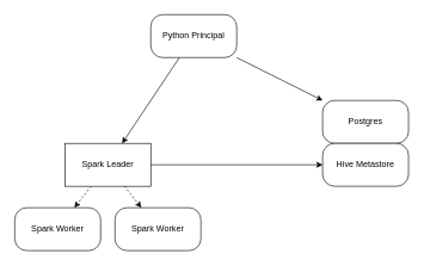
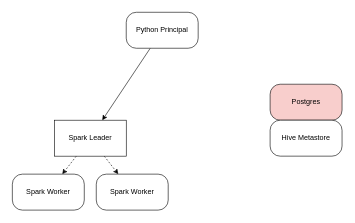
  <mxCell id="0" />
  <mxCell id="1" parent="0" />
  <mxCell id="2" value="" style="html=1;" edge="1" parent="1" source="4" target="8"><mxGeometry relative="1" as="geometry" /></mxCell>
- <mxCell id="3" style="edgeStyle=none;html=1;" edge="1" parent="1" source="4" target="11"><mxGeometry relative="1" as="geometry" /></mxCell>
  <mxCell id="4" value="Python Principal" style="rounded=1;whiteSpace=wrap;html=1;arcSize=28;" vertex="1" parent="1"><mxGeometry x="210" y="20" width="120" height="60" as="geometry" /></mxCell>
  <mxCell id="5" value="" style="edgeStyle=none;html=1;dashed=1;" edge="1" parent="1" source="8" target="9"><mxGeometry relative="1" as="geometry" /></mxCell>
  <mxCell id="6" value="" style="edgeStyle=none;html=1;dashed=1;" edge="1" parent="1" source="8" target="10"><mxGeometry relative="1" as="geometry" /></mxCell>
- <mxCell id="7" style="edgeStyle=none;html=1;" edge="1" parent="1" source="8" target="12"><mxGeometry relative="1" as="geometry" /></mxCell>
  <mxCell id="8" value="Spark Leader" style="whiteSpace=wrap;html=1;arcSize=28;rounded=0;" vertex="1" parent="1"><mxGeometry x="90" y="200" width="120" height="60" as="geometry" /></mxCell>
  <mxCell id="9" value="Spark Worker" style="rounded=1;whiteSpace=wrap;html=1;arcSize=28;" vertex="1" parent="1"><mxGeometry x="20" y="290" width="120" height="60" as="geometry" /></mxCell>
  <mxCell id="10" value="Spark Worker" style="rounded=1;whiteSpace=wrap;html=1;arcSize=28;" vertex="1" parent="1"><mxGeometry x="160" y="290" width="120" height="60" as="geometry" /></mxCell>
- <mxCell id="11" value="Postgres" style="rounded=1;whiteSpace=wrap;arcSize=28;labelBackgroundColor=none;labelBorderColor=none;html=1;align=center;horizontal=1;" vertex="1" parent="1"><mxGeometry x="450" y="140" width="120" height="60" as="geometry" /></mxCell>
+ <mxCell id="11" value="Postgres" style="rounded=1;whiteSpace=wrap;arcSize=28;labelBackgroundColor=none;labelBorderColor=none;html=1;align=center;horizontal=1;fillColor=#f8cecc;" vertex="1" parent="1"><mxGeometry x="450" y="140" width="120" height="60" as="geometry" /></mxCell>
  <mxCell id="12" value="Hive Metastore" style="rounded=1;whiteSpace=wrap;html=1;arcSize=28;" vertex="1" parent="1"><mxGeometry x="450" y="200" width="120" height="60" as="geometry" /></mxCell>
